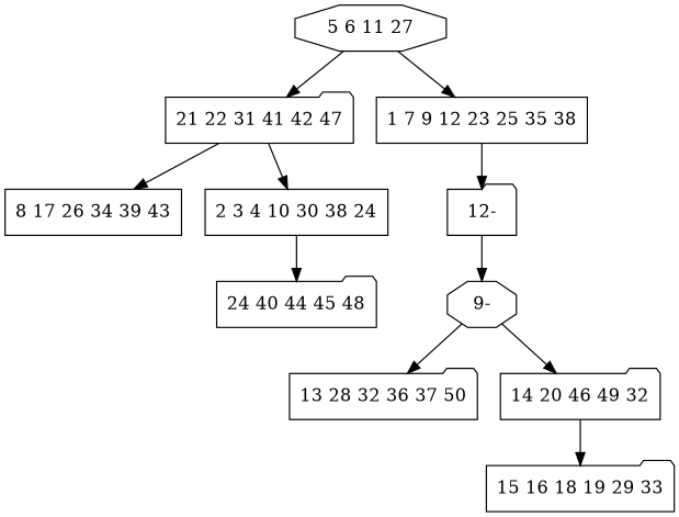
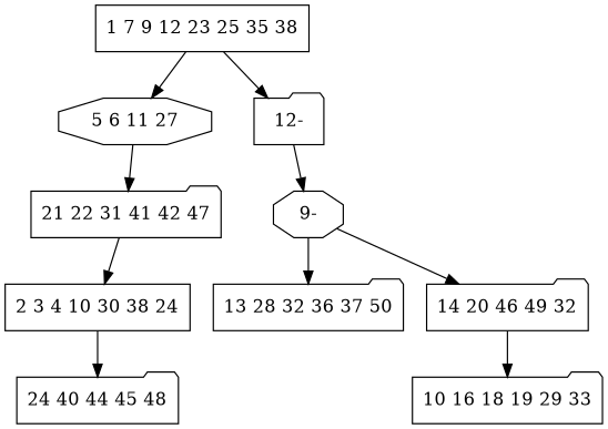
  digraph {
    node [shape=folder]
    n1 [label="5 6 11 27" shape=octagon]
    n2 [label="21 22 31 41 42 47"]
    n3 [label="1 7 9 12 23 25 35 38" shape=box]
-   n4 [label="8 17 26 34 39 43" shape=box]
    n5 [label="2 3 4 10 30 38 24" shape=box]
    n6 [label="12-"]
    n7 [label="24 40 44 45 48"]
    n8 [label="9-" shape=octagon]
    n9 [label="13 28 32 36 37 50"]
    n10 [label="14 20 46 49 32"]
-   n11 [label="15 16 18 19 29 33"]
+   n11 [label="10 16 18 19 29 33"]
    n1 -> n2
-   n1 -> n3
-   n2 -> n4
+   n3 -> n1
    n2 -> n5
    n3 -> n6
    n5 -> n7
    n6 -> n8
    n8 -> n9
    n8 -> n10
    n10 -> n11
  }
